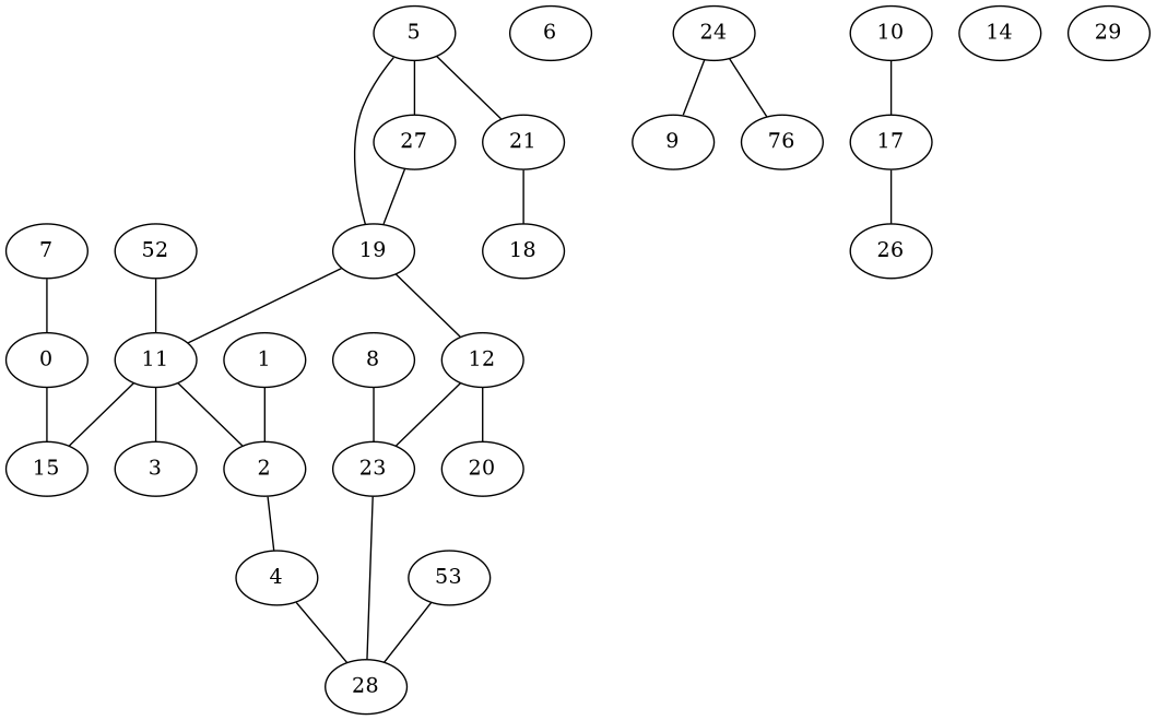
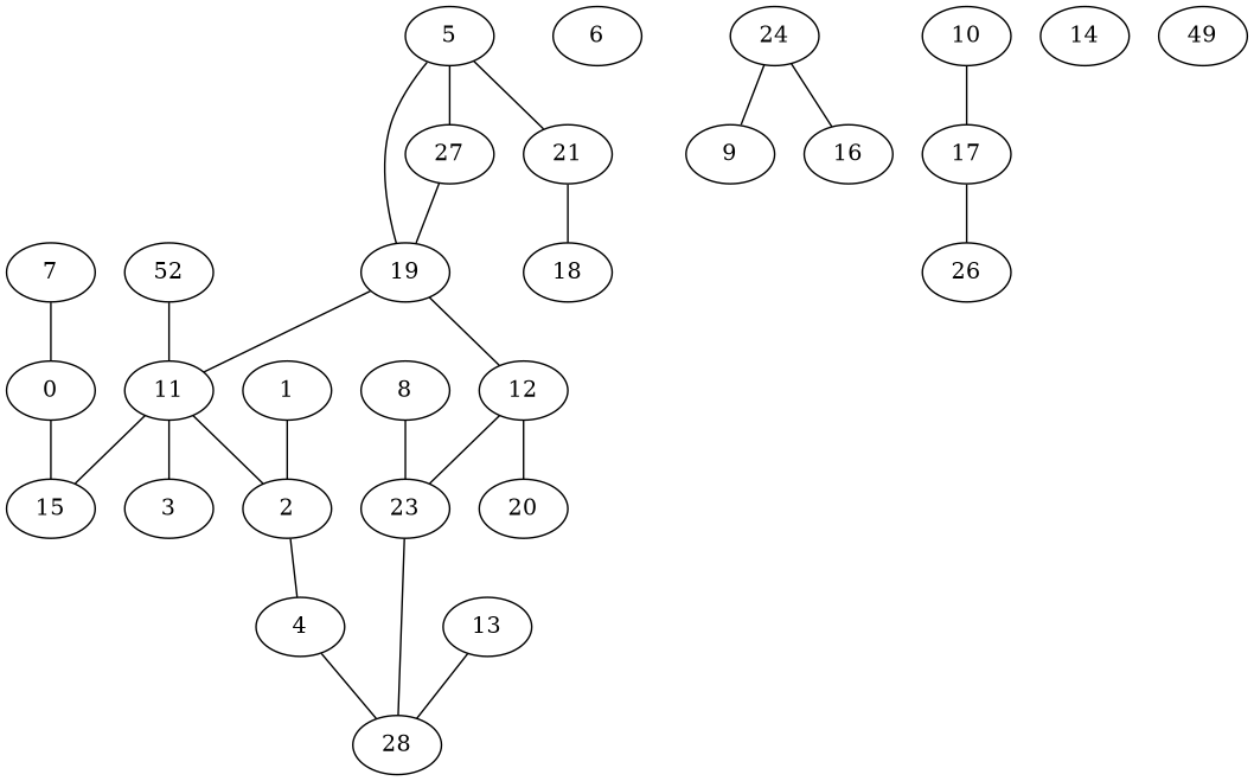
  graph {
    n1 [label=0]
    n2 [label=15]
    n3 [label=1]
    n4 [label=2]
    n5 [label=4]
    n6 [label=28]
    n7 [label=3]
    n8 [label=5]
    n9 [label=19]
    n10 [label=21]
    n11 [label=27]
    n12 [label=11]
    n13 [label=12]
    n14 [label=20]
    n15 [label=18]
    n16 [label=6]
    n17 [label=7]
    n18 [label=8]
    n19 [label=23]
    n20 [label=9]
    n21 [label=10]
    n22 [label=17]
    n23 [label=26]
-   n24 [label=53]
+   n24 [label=13]
    n25 [label=14]
-   n26 [label=76]
+   n26 [label=16]
    n27 [label=24]
    n28 [label=52]
-   n29 [label=29]
+   n29 [label=49]
    n1 -- n2
    n3 -- n4
    n4 -- n5
    n5 -- n6
    n8 -- n9
    n8 -- n10
    n8 -- n11
    n9 -- n12
    n9 -- n13
    n10 -- n15
    n11 -- n9
    n12 -- n2
    n12 -- n4
    n12 -- n7
    n13 -- n14
    n13 -- n19
    n17 -- n1
    n18 -- n19
    n19 -- n6
    n21 -- n22
    n22 -- n23
    n24 -- n6
    n27 -- n20
    n27 -- n26
    n28 -- n12
  }
